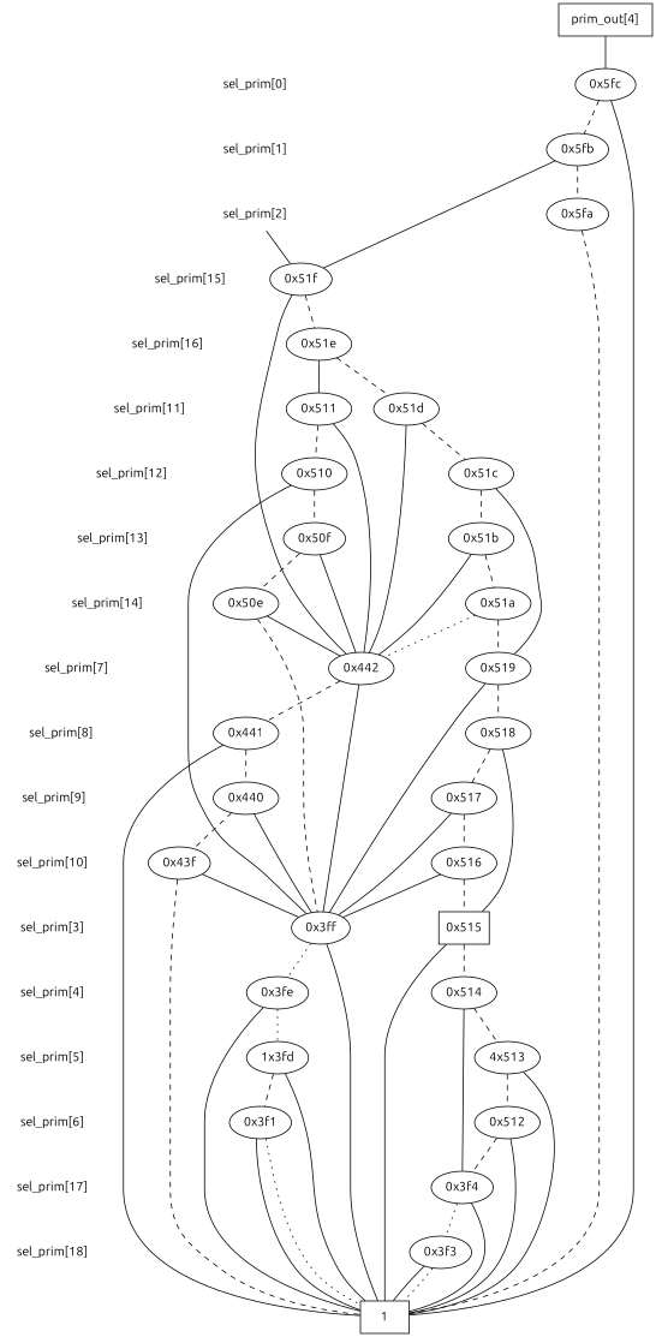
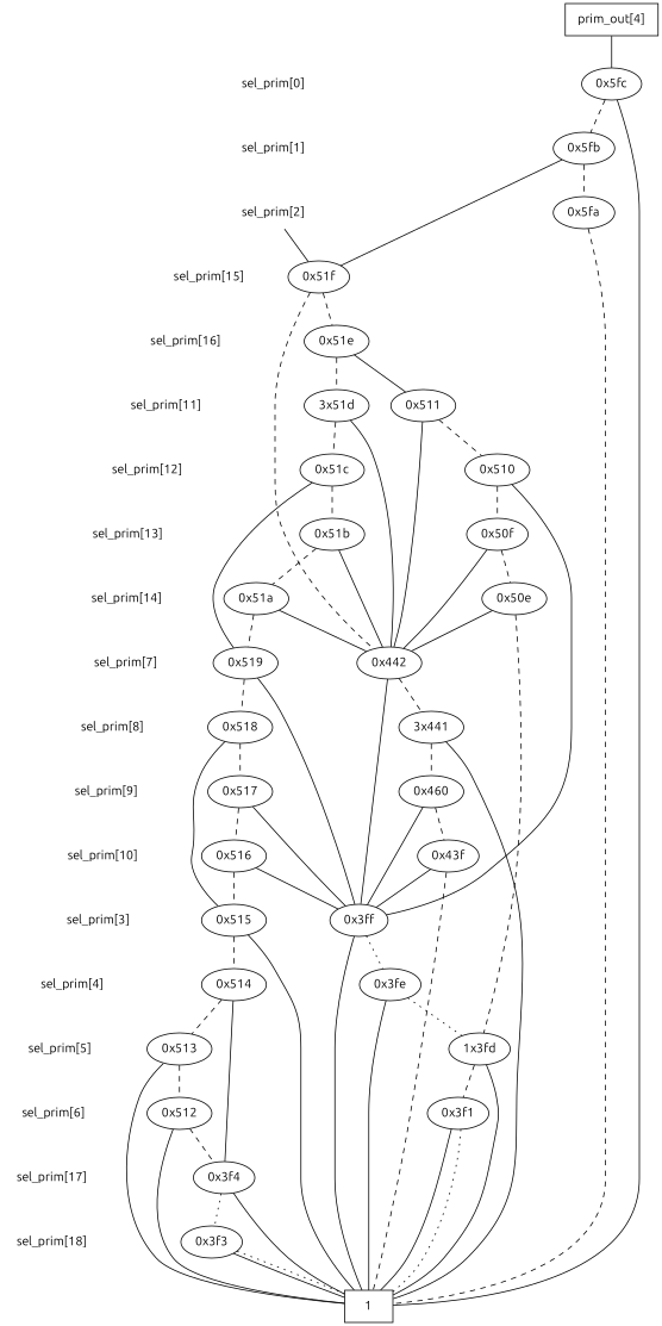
  digraph {
    fontname=Ubuntu
    node [fontname=Ubuntu]
    edge [dir=none fontname=Ubuntu]
    "CONST NODES" [shape=plaintext style=invis]
    " sel_prim[0] " [shape=plaintext]
    " sel_prim[1] " [shape=plaintext]
    " sel_prim[2] " [shape=plaintext]
    " sel_prim[15] " [shape=plaintext]
    " sel_prim[16] " [shape=plaintext]
    " sel_prim[11] " [shape=plaintext]
    " sel_prim[12] " [shape=plaintext]
    " sel_prim[13] " [shape=plaintext]
    " sel_prim[14] " [shape=plaintext]
    " sel_prim[7] " [shape=plaintext]
    " sel_prim[8] " [shape=plaintext]
    " sel_prim[9] " [shape=plaintext]
    " sel_prim[10] " [shape=plaintext]
    " sel_prim[3] " [shape=plaintext]
    " sel_prim[4] " [shape=plaintext]
    " sel_prim[5] " [shape=plaintext]
    " sel_prim[6] " [shape=plaintext]
    " sel_prim[17] " [shape=plaintext]
    " sel_prim[18] " [shape=plaintext]
    "  prim_out[4]  " [shape=box]
    "0x5fc"
    "0x5fb"
    "0x5fa"
    "0x51f"
    "0x51e"
    "0x511"
-   "0x51d"
+   "0x51d" [label="3x51d"]
    "0x510"
    "0x51c"
    "0x50f"
    "0x51b"
    "0x514"
    "0x3fe"
    "0x51a"
    "0x50e"
    "0x519"
    "0x442"
    "0x518"
-   "0x441"
+   "0x441" [label="3x441"]
    "0x517"
-   "0x440"
+   "0x440" [label="0x460"]
    "0x516"
    "0x43f"
-   "0x515" [shape=box]
+   "0x515"
    "0x3ff"
    n47 [label="1x3fd"]
-   "0x513" [label="4x513"]
+   "0x513"
    "0x512"
    "0x3f1"
    "0x3f4"
    "0x3f3"
    n53 [label=1 shape=box]
    subgraph sub_1 {
      "CONST NODES"
      " sel_prim[0] "
      " sel_prim[1] "
      " sel_prim[2] "
      " sel_prim[15] "
      " sel_prim[16] "
      " sel_prim[11] "
      " sel_prim[12] "
      " sel_prim[13] "
      " sel_prim[14] "
      " sel_prim[7] "
      " sel_prim[8] "
      " sel_prim[9] "
      " sel_prim[10] "
      " sel_prim[3] "
      " sel_prim[4] "
      " sel_prim[5] "
      " sel_prim[6] "
      " sel_prim[17] "
      " sel_prim[18] "
    }
    subgraph sub_2 {
      rank=same
      "  prim_out[4]  "
    }
    subgraph sub_3 {
      rank=same
      " sel_prim[0] "
      "0x5fc"
    }
    subgraph sub_4 {
      rank=same
      " sel_prim[1] "
      "0x5fb"
    }
    subgraph sub_5 {
      rank=same
      " sel_prim[2] "
      "0x5fa"
    }
    subgraph sub_6 {
      rank=same
      " sel_prim[15] "
      "0x51f"
    }
    subgraph sub_7 {
      rank=same
      " sel_prim[16] "
      "0x51e"
    }
    subgraph sub_8 {
      rank=same
      " sel_prim[11] "
      "0x511"
      "0x51d"
    }
    subgraph sub_9 {
      rank=same
      " sel_prim[12] "
      "0x510"
      "0x51c"
    }
    subgraph sub_10 {
      rank=same
      " sel_prim[13] "
      "0x50f"
      "0x51b"
    }
    subgraph sub_11 {
      rank=same
      " sel_prim[4] "
      "0x514"
      "0x3fe"
    }
    subgraph sub_12 {
      rank=same
      " sel_prim[14] "
      "0x51a"
      "0x50e"
    }
    subgraph sub_13 {
      rank=same
      " sel_prim[7] "
      "0x519"
      "0x442"
    }
    subgraph sub_14 {
      rank=same
      " sel_prim[8] "
      "0x518"
      "0x441"
    }
    subgraph sub_15 {
      rank=same
      " sel_prim[9] "
      "0x517"
      "0x440"
    }
    subgraph sub_16 {
      rank=same
      " sel_prim[10] "
      "0x516"
      "0x43f"
    }
    subgraph sub_17 {
      rank=same
      " sel_prim[3] "
      "0x515"
      "0x3ff"
    }
    subgraph sub_18 {
      rank=same
      " sel_prim[5] "
      n47
      "0x513"
    }
    subgraph sub_19 {
      rank=same
      " sel_prim[6] "
      "0x512"
      "0x3f1"
    }
    subgraph sub_20 {
      rank=same
      " sel_prim[17] "
      "0x3f4"
    }
    subgraph sub_21 {
      rank=same
      " sel_prim[18] "
      "0x3f3"
    }
    subgraph sub_22 {
      rank=same
      "CONST NODES"
      subgraph sub_23 {
        rank=same
        n53
      }
    }
    " sel_prim[0] " -> " sel_prim[1] " [style=invis]
    " sel_prim[1] " -> " sel_prim[2] " [style=invis]
    " sel_prim[2] " -> " sel_prim[15] " [style=invis]
    " sel_prim[2] " -> "0x51f"
    " sel_prim[15] " -> " sel_prim[16] " [style=invis]
    " sel_prim[16] " -> " sel_prim[11] " [style=invis]
    " sel_prim[11] " -> " sel_prim[12] " [style=invis]
    " sel_prim[12] " -> " sel_prim[13] " [style=invis]
    " sel_prim[13] " -> " sel_prim[14] " [style=invis]
    " sel_prim[14] " -> " sel_prim[7] " [style=invis]
    " sel_prim[7] " -> " sel_prim[8] " [style=invis]
    " sel_prim[8] " -> " sel_prim[9] " [style=invis]
    " sel_prim[9] " -> " sel_prim[10] " [style=invis]
    " sel_prim[10] " -> " sel_prim[3] " [style=invis]
    " sel_prim[3] " -> " sel_prim[4] " [style=invis]
    " sel_prim[4] " -> " sel_prim[5] " [style=invis]
    " sel_prim[5] " -> " sel_prim[6] " [style=invis]
    " sel_prim[6] " -> " sel_prim[17] " [style=invis]
    " sel_prim[17] " -> " sel_prim[18] " [style=invis]
    " sel_prim[18] " -> "CONST NODES" [style=invis]
    "  prim_out[4]  " -> "0x5fc" [style=solid]
    "0x5fc" -> "0x5fb" [style=dashed]
    "0x5fc" -> n53
    "0x5fb" -> "0x5fa" [style=dashed]
    "0x5fb" -> "0x51f"
    "0x5fa" -> n53 [style=dashed]
    "0x51f" -> "0x51e" [style=dashed]
-   "0x51f" -> "0x442"
+   "0x51f" -> "0x442" [style=dashed]
    "0x51e" -> "0x511"
    "0x51e" -> "0x51d" [style=dashed]
    "0x511" -> "0x510" [style=dashed]
    "0x511" -> "0x442"
    "0x51d" -> "0x51c" [style=dashed]
    "0x51d" -> "0x442"
    "0x510" -> "0x50f" [style=dashed]
    "0x510" -> "0x3ff"
    "0x51c" -> "0x51b" [style=dashed]
    "0x51c" -> "0x519"
    "0x50f" -> "0x50e" [style=dashed]
    "0x50f" -> "0x442"
    "0x51b" -> "0x51a" [style=dashed]
    "0x51b" -> "0x442"
    "0x514" -> "0x513" [style=dashed]
    "0x514" -> "0x3f4"
    "0x3fe" -> n47 [style=dotted]
    "0x3fe" -> n53
    "0x51a" -> "0x519" [style=dashed]
-   "0x51a" -> "0x442" [style=dotted]
+   "0x51a" -> "0x442"
    "0x50e" -> "0x442"
-   "0x50e" -> "0x3ff" [style=dashed]
+   "0x50e" -> n47 [style=dashed]
    "0x519" -> "0x518" [style=dashed]
    "0x519" -> "0x3ff"
    "0x442" -> "0x441" [style=dashed]
    "0x442" -> "0x3ff"
    "0x518" -> "0x517" [style=dashed]
    "0x518" -> "0x515"
    "0x441" -> "0x440" [style=dashed]
    "0x441" -> n53
    "0x517" -> "0x516" [style=dashed]
    "0x517" -> "0x3ff"
    "0x440" -> "0x43f" [style=dashed]
    "0x440" -> "0x3ff"
    "0x516" -> "0x515" [style=dashed]
    "0x516" -> "0x3ff"
    "0x43f" -> "0x3ff"
    "0x43f" -> n53 [style=dashed]
    "0x515" -> "0x514" [style=dashed]
    "0x515" -> n53
    "0x3ff" -> "0x3fe" [style=dotted]
    "0x3ff" -> n53
    n47 -> "0x3f1" [style=dashed]
    n47 -> n53
    "0x513" -> "0x512" [style=dashed]
    "0x513" -> n53
    "0x512" -> "0x3f4" [style=dashed]
    "0x512" -> n53
    "0x3f1" -> n53
    "0x3f1" -> n53 [style=dotted]
    "0x3f4" -> "0x3f3" [style=dotted]
    "0x3f4" -> n53
    "0x3f3" -> n53
    "0x3f3" -> n53 [style=dotted]
  }
